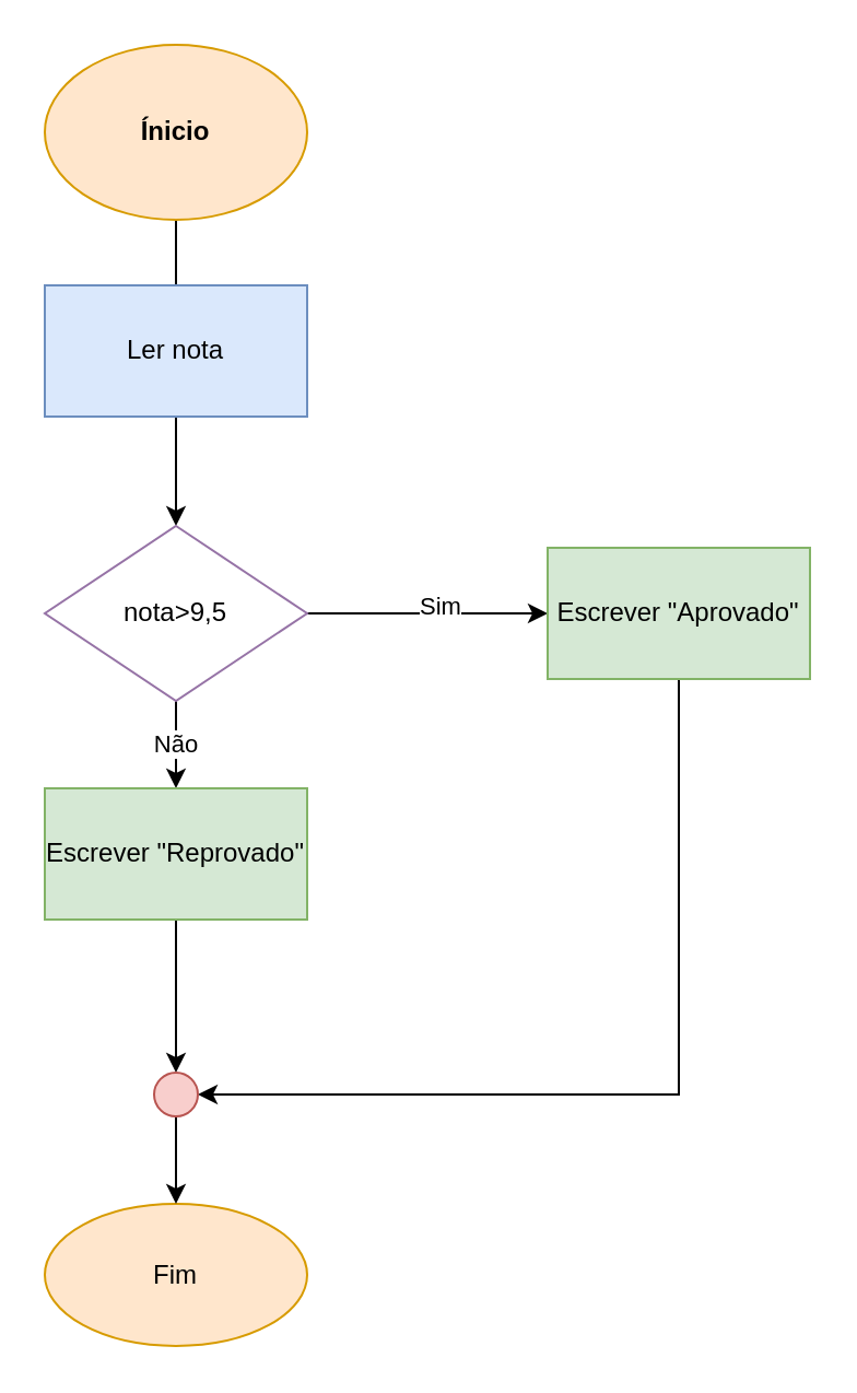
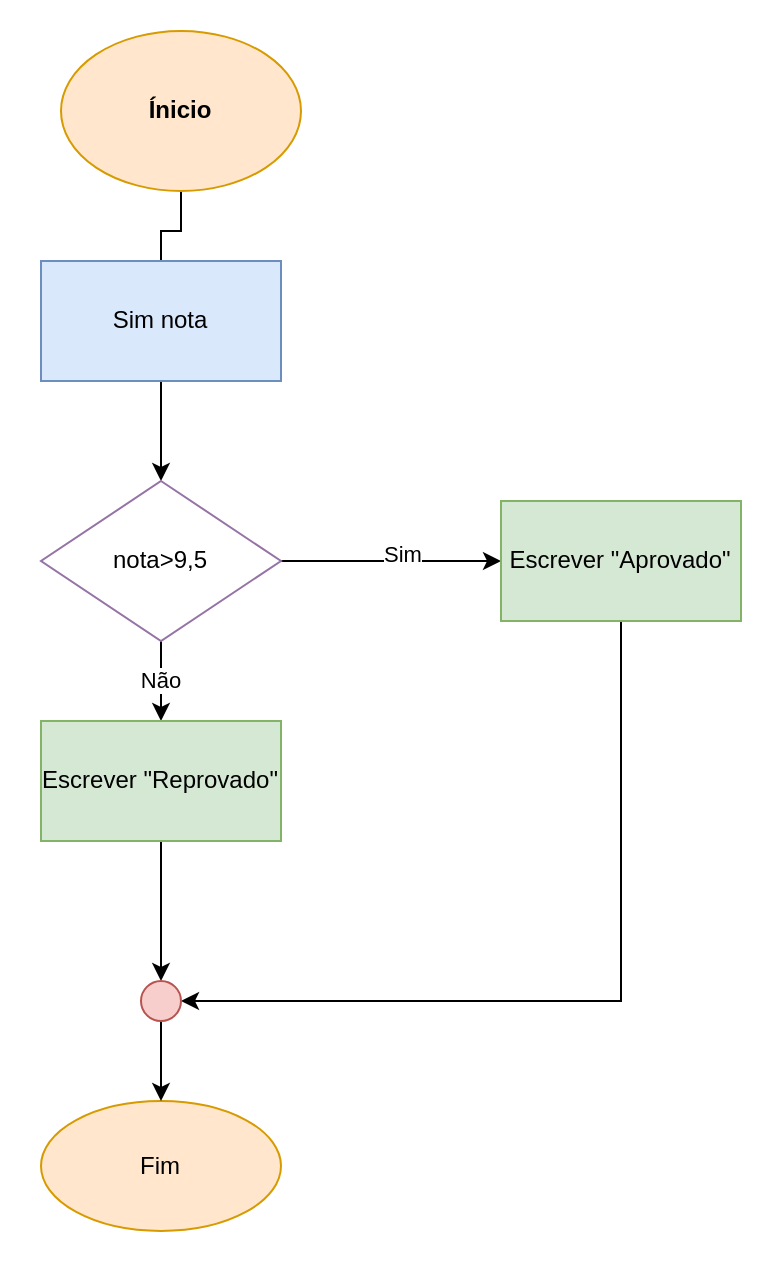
  <mxCell id="0" />
  <mxCell id="1" parent="0" />
  <mxCell id="2" value="" style="edgeStyle=orthogonalEdgeStyle;rounded=0;orthogonalLoop=1;jettySize=auto;html=1;endArrow=none;" edge="1" parent="1" source="3" target="6"><mxGeometry relative="1" as="geometry" /></mxCell>
- <mxCell id="3" value="Ínicio" style="ellipse;whiteSpace=wrap;html=1;fontStyle=1;fillColor=#ffe6cc;strokeColor=#d79b00;" parent="1" vertex="1"><mxGeometry x="20" y="20" width="120" height="80" as="geometry" /></mxCell>
+ <mxCell id="3" value="Ínicio" style="ellipse;whiteSpace=wrap;html=1;fontStyle=1;fillColor=#ffe6cc;strokeColor=#d79b00;" parent="1" vertex="1"><mxGeometry x="30" y="15" width="120" height="80" as="geometry" /></mxCell>
  <mxCell id="4" value="Fim" style="ellipse;whiteSpace=wrap;html=1;fillColor=#ffe6cc;strokeColor=#d79b00;" vertex="1" parent="1"><mxGeometry x="20" y="550" width="120" height="65" as="geometry" /></mxCell>
  <mxCell id="5" value="" style="edgeStyle=orthogonalEdgeStyle;rounded=0;orthogonalLoop=1;jettySize=auto;html=1;" edge="1" parent="1" source="6" target="10"><mxGeometry relative="1" as="geometry" /></mxCell>
- <mxCell id="6" value="Ler nota" style="rounded=0;whiteSpace=wrap;html=1;fillColor=#dae8fc;strokeColor=#6c8ebf;" vertex="1" parent="1"><mxGeometry x="20" y="130" width="120" height="60" as="geometry" /></mxCell>
+ <mxCell id="6" value="Sim nota" style="rounded=0;whiteSpace=wrap;html=1;fillColor=#dae8fc;strokeColor=#6c8ebf;" vertex="1" parent="1"><mxGeometry x="20" y="130" width="120" height="60" as="geometry" /></mxCell>
  <mxCell id="7" value="" style="edgeStyle=orthogonalEdgeStyle;rounded=0;orthogonalLoop=1;jettySize=auto;html=1;" edge="1" parent="1" source="10" target="12"><mxGeometry relative="1" as="geometry" /></mxCell>
  <mxCell id="8" value="Sim" style="edgeLabel;html=1;align=center;verticalAlign=middle;resizable=0;points=[];" vertex="1" connectable="0" parent="7"><mxGeometry x="0.091" y="4" relative="1" as="geometry"><mxPoint as="offset" /></mxGeometry></mxCell>
  <mxCell id="9" value="&lt;div&gt;Não&lt;/div&gt;" style="edgeStyle=orthogonalEdgeStyle;rounded=0;orthogonalLoop=1;jettySize=auto;html=1;" edge="1" parent="1" source="10" target="14"><mxGeometry relative="1" as="geometry" /></mxCell>
  <mxCell id="10" value="nota&amp;gt;9,5" style="rhombus;whiteSpace=wrap;html=1;fillColor=#ffffff;strokeColor=#9673a6;" vertex="1" parent="1"><mxGeometry x="20" y="240" width="120" height="80" as="geometry" /></mxCell>
  <mxCell id="11" style="edgeStyle=orthogonalEdgeStyle;rounded=0;orthogonalLoop=1;jettySize=auto;html=1;exitX=0.5;exitY=1;exitDx=0;exitDy=0;entryX=1;entryY=0.5;entryDx=0;entryDy=0;" edge="1" parent="1" source="12" target="16"><mxGeometry relative="1" as="geometry" /></mxCell>
  <mxCell id="12" value="Escrever &quot;Aprovado&quot;" style="rounded=0;whiteSpace=wrap;html=1;fillColor=#d5e8d4;strokeColor=#82b366;" vertex="1" parent="1"><mxGeometry x="250" y="250" width="120" height="60" as="geometry" /></mxCell>
  <mxCell id="13" value="" style="edgeStyle=orthogonalEdgeStyle;rounded=0;orthogonalLoop=1;jettySize=auto;html=1;" edge="1" parent="1" source="14" target="16"><mxGeometry relative="1" as="geometry" /></mxCell>
  <mxCell id="14" value="Escrever &quot;Reprovado&quot;" style="rounded=0;whiteSpace=wrap;html=1;fillColor=#d5e8d4;strokeColor=#82b366;" vertex="1" parent="1"><mxGeometry x="20" y="360" width="120" height="60" as="geometry" /></mxCell>
  <mxCell id="15" value="" style="edgeStyle=orthogonalEdgeStyle;rounded=0;orthogonalLoop=1;jettySize=auto;html=1;" edge="1" parent="1" source="16" target="4"><mxGeometry relative="1" as="geometry" /></mxCell>
  <mxCell id="16" value="" style="ellipse;whiteSpace=wrap;html=1;aspect=fixed;fillColor=#f8cecc;strokeColor=#b85450;" vertex="1" parent="1"><mxGeometry x="70" y="490" width="20" height="20" as="geometry" /></mxCell>
